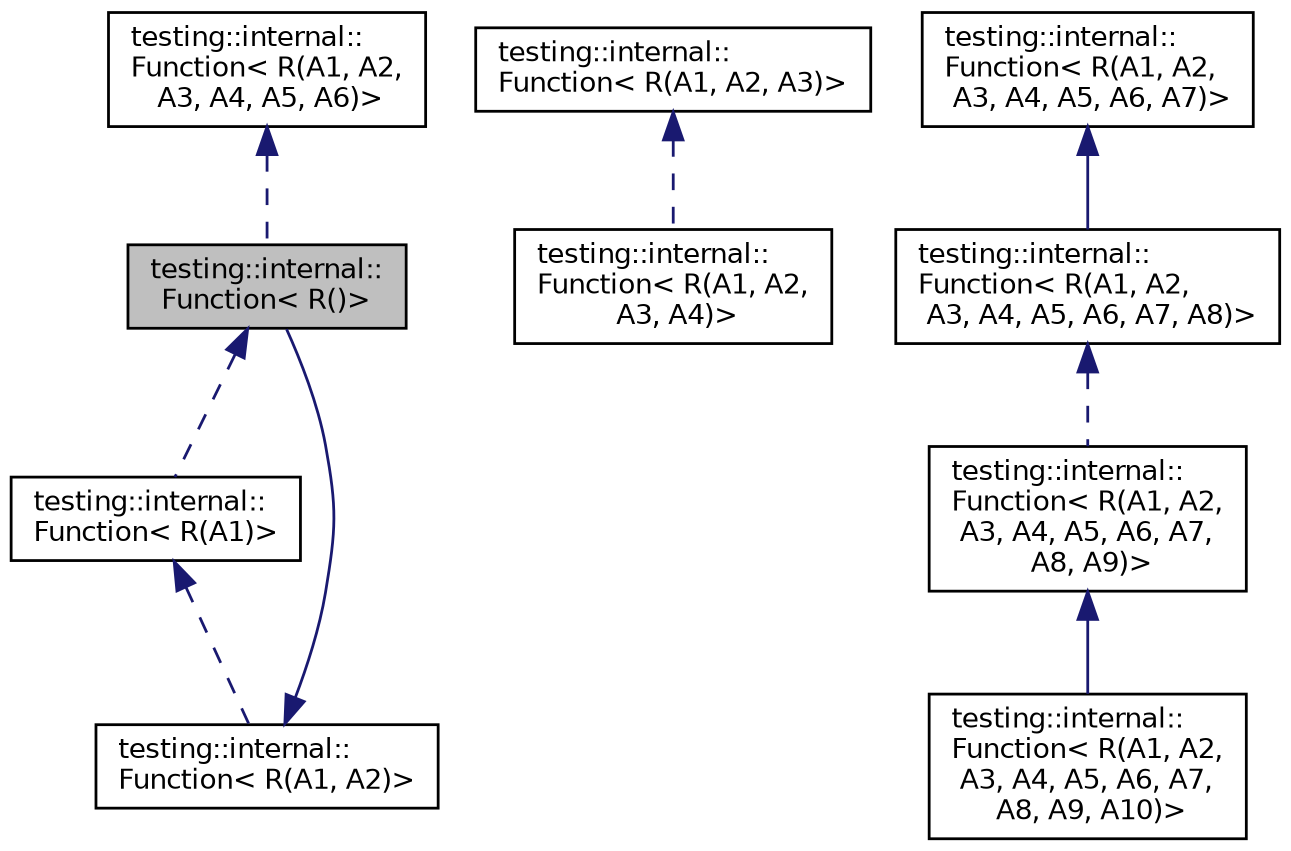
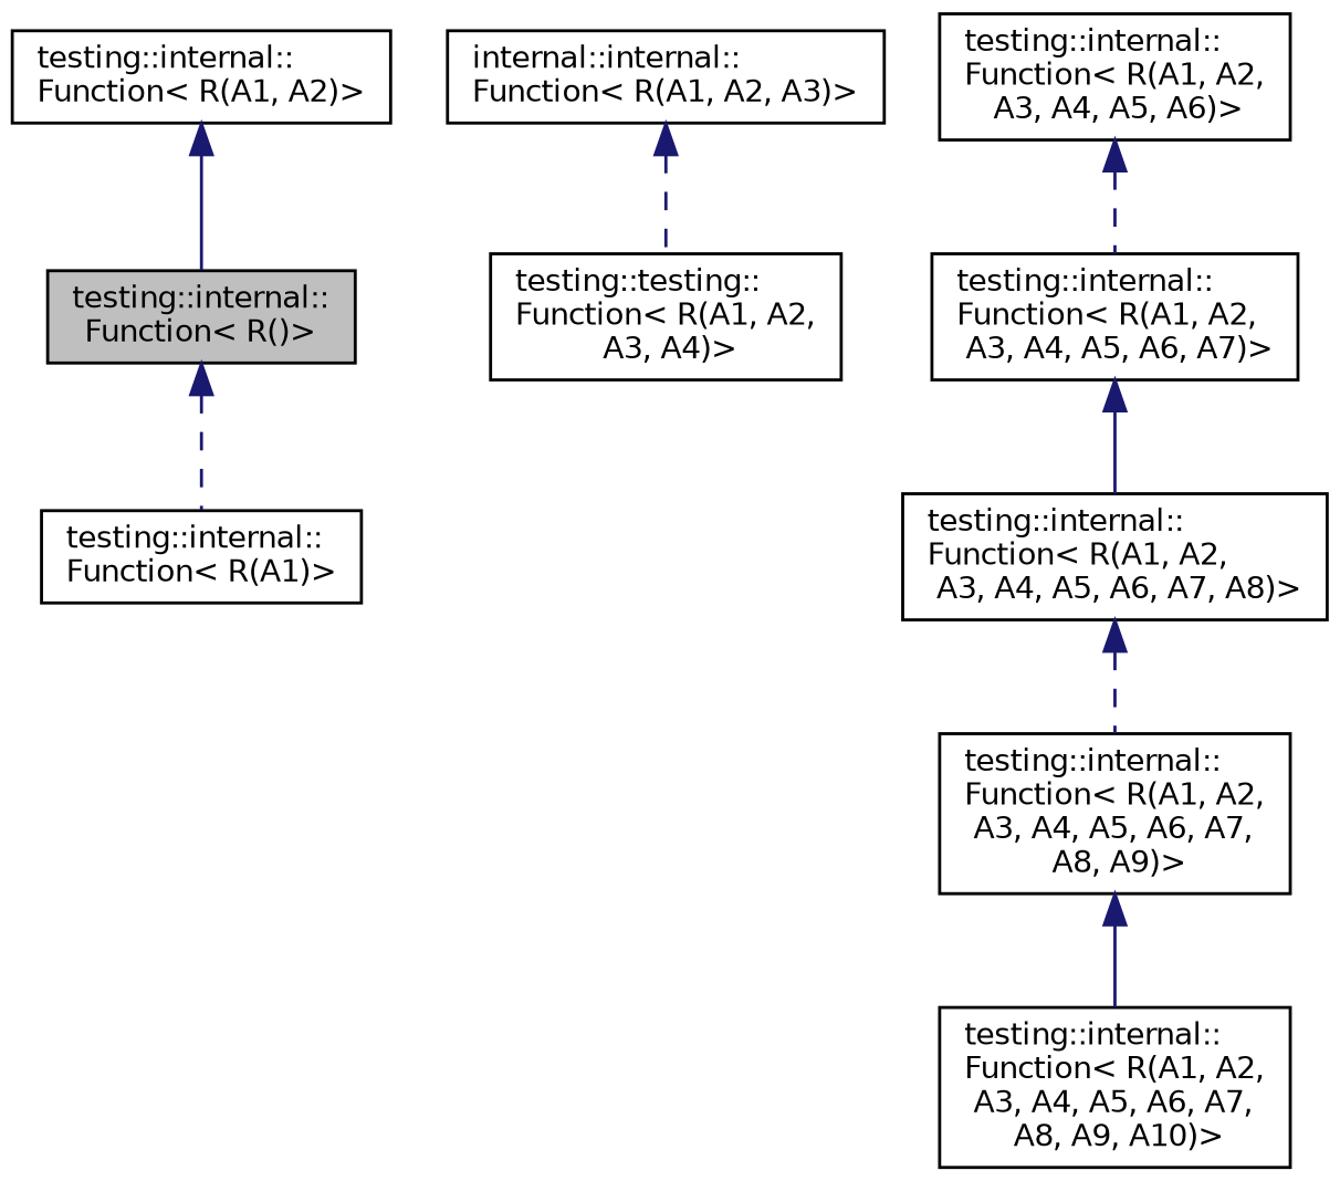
  digraph {
    node [color=black fillcolor=white fontname=Helvetica fontsize=10 shape=record style=filled]
    edge [color=midnightblue dir=back fontname=Helvetica fontsize=10 labelfontname=Helvetica labelfontsize=10 style=dashed]
    n1 [fillcolor=grey75 fontcolor=black height=0.2 label="testing::internal::\lFunction\< R()\>" width=0.4]
    n2 [height=0.2 label="testing::internal::\lFunction\< R(A1)\>" width=0.4]
    n3 [height=0.2 label="testing::internal::\lFunction\< R(A1, A2)\>" width=0.4]
-   n4 [height=0.2 label="testing::internal::\lFunction\< R(A1, A2, A3)\>" width=0.4]
-   n5 [height=0.2 label="testing::internal::\lFunction\< R(A1, A2,\l A3, A4)\>" width=0.4]
+   n4 [height=0.2 label="internal::internal::\lFunction\< R(A1, A2, A3)\>" width=0.4]
+   n5 [height=0.2 label="testing::testing::\lFunction\< R(A1, A2,\l A3, A4)\>" width=0.4]
    n6 [height=0.2 label="testing::internal::\lFunction\< R(A1, A2,\l A3, A4, A5, A6)\>" width=0.4]
    n7 [height=0.2 label="testing::internal::\lFunction\< R(A1, A2,\l A3, A4, A5, A6, A7)\>" width=0.4]
    n8 [height=0.2 label="testing::internal::\lFunction\< R(A1, A2,\l A3, A4, A5, A6, A7, A8)\>" width=0.4]
    n9 [height=0.2 label="testing::internal::\lFunction\< R(A1, A2,\l A3, A4, A5, A6, A7,\l A8, A9)\>" width=0.4]
    n10 [height=0.2 label="testing::internal::\lFunction\< R(A1, A2,\l A3, A4, A5, A6, A7,\l A8, A9, A10)\>" width=0.4]
    n1 -> n2
-   n2 -> n3
    n3 -> n1 [style=solid]
    n4 -> n5
-   n6 -> n1
+   n6 -> n7
    n7 -> n8 [style=solid]
    n8 -> n9
    n9 -> n10 [style=solid]
  }
